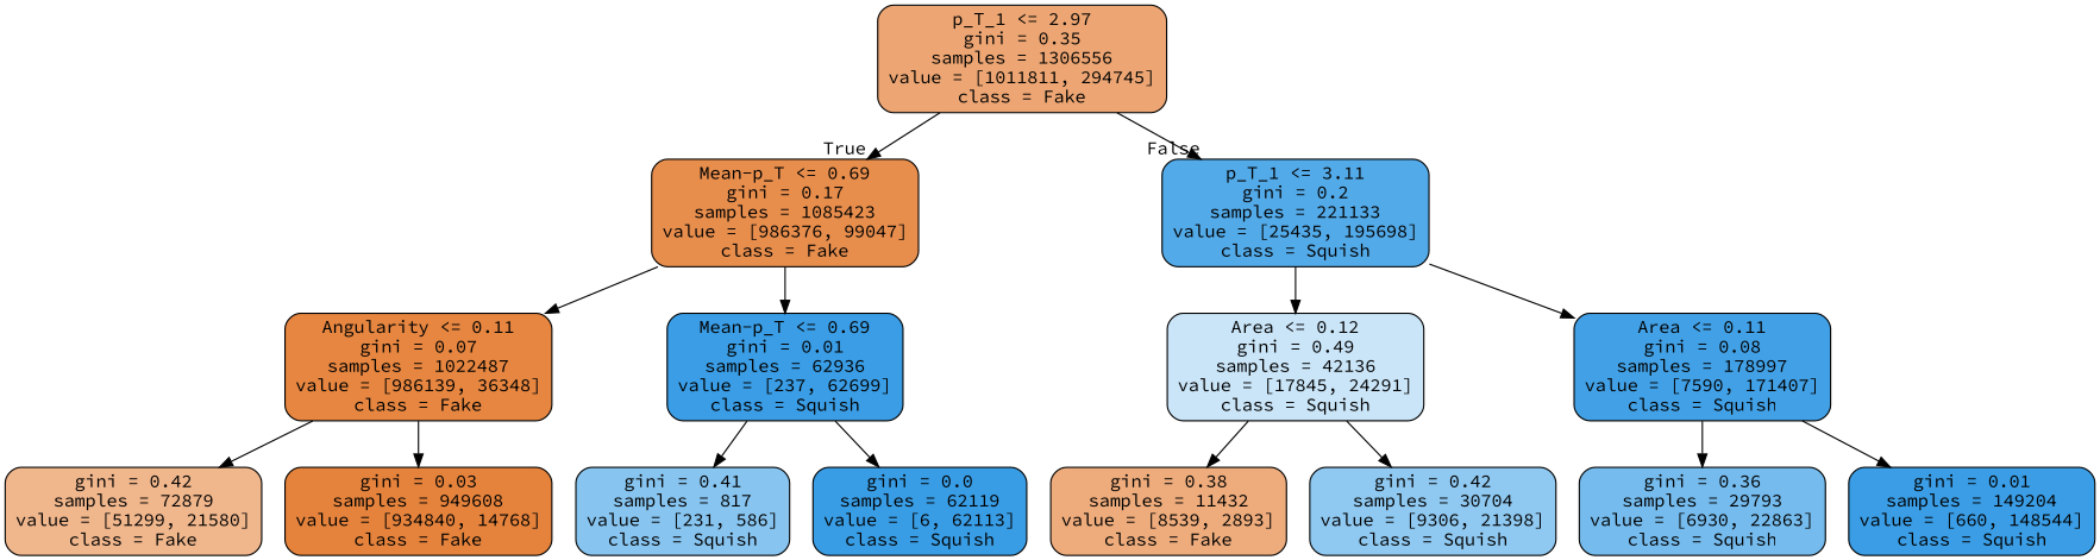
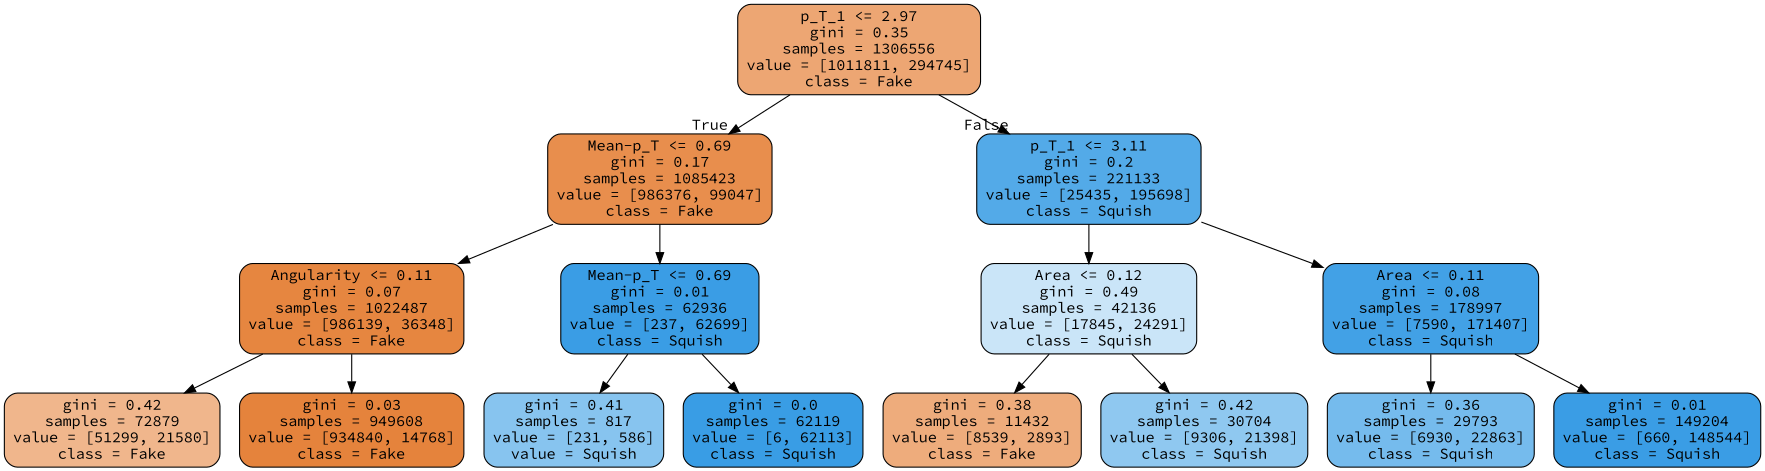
  digraph {
    fontname="Source Code Pro"
    node [color=black fillcolor="#3a9de5" fontname="Source Code Pro" shape=box style="filled, rounded"]
    edge [fontname="Source Code Pro"]
    n1 [fillcolor="#eda673" label="p_T_1 <= 2.97\ngini = 0.35\nsamples = 1306556\nvalue = [1011811, 294745]\nclass = Fake"]
    n2 [fillcolor="#e88e4d" label="Mean-p_T <= 0.69\ngini = 0.17\nsamples = 1085423\nvalue = [986376, 99047]\nclass = Fake"]
    n3 [fillcolor="#53aae8" label="p_T_1 <= 3.11\ngini = 0.2\nsamples = 221133\nvalue = [25435, 195698]\nclass = Squish"]
    n4 [fillcolor="#e68640" label="Angularity <= 0.11\ngini = 0.07\nsamples = 1022487\nvalue = [986139, 36348]\nclass = Fake"]
    n5 [label="Mean-p_T <= 0.69\ngini = 0.01\nsamples = 62936\nvalue = [237, 62699]\nclass = Squish"]
    n6 [fillcolor="#f0b68c" label="gini = 0.42\nsamples = 72879\nvalue = [51299, 21580]\nclass = Fake"]
    n7 [fillcolor="#e5833c" label="gini = 0.03\nsamples = 949608\nvalue = [934840, 14768]\nclass = Fake"]
-   n8 [fillcolor="#87c4ef" label="gini = 0.41\nsamples = 817\nvalue = [231, 586]\nclass = Squish"]
+   n8 [fillcolor="#87c4ef" label="gini = 0.41\nsamples = 817\nvalue = [231, 586]\nvalue = Squish"]
    n9 [fillcolor="#399de5" label="gini = 0.0\nsamples = 62119\nvalue = [6, 62113]\nclass = Squish"]
    n10 [fillcolor="#cae5f8" label="Area <= 0.12\ngini = 0.49\nsamples = 42136\nvalue = [17845, 24291]\nclass = Squish"]
    n11 [fillcolor="#42a1e6" label="Area <= 0.11\ngini = 0.08\nsamples = 178997\nvalue = [7590, 171407]\nclass = Squish"]
    n12 [fillcolor="#eeac7c" label="gini = 0.38\nsamples = 11432\nvalue = [8539, 2893]\nclass = Fake"]
    n13 [fillcolor="#8fc8f0" label="gini = 0.42\nsamples = 30704\nvalue = [9306, 21398]\nclass = Squish"]
    n14 [fillcolor="#75bbed" label="gini = 0.36\nsamples = 29793\nvalue = [6930, 22863]\nclass = Squish"]
    n15 [label="gini = 0.01\nsamples = 149204\nvalue = [660, 148544]\nclass = Squish"]
    n1 -> n2 [headlabel=True labelangle=45 labeldistance=2.5]
    n1 -> n3 [headlabel=False labelangle=-45 labeldistance=2.5]
    n2 -> n4
    n2 -> n5
    n3 -> n10
    n3 -> n11
    n4 -> n6
    n4 -> n7
    n5 -> n8
    n5 -> n9
    n10 -> n12
    n10 -> n13
    n11 -> n14
    n11 -> n15
  }
